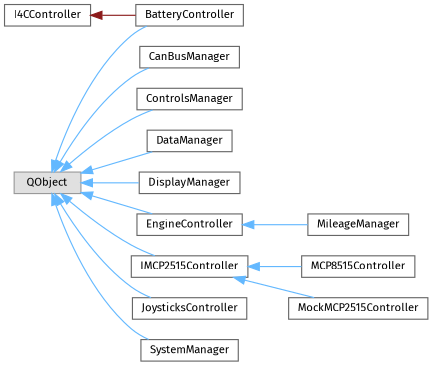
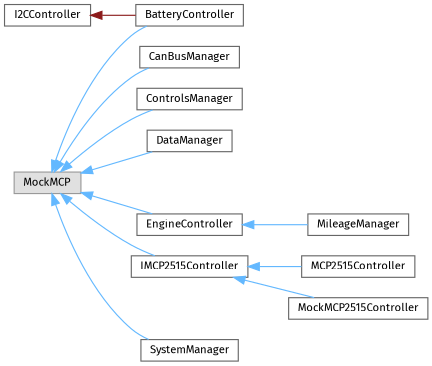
  digraph {
    fontname="Fira Sans"
    rankdir=LR
    node [color=grey40 fillcolor=white fontname="Fira Sans" fontsize=10 shape=box style=filled]
    edge [color=steelblue1 dir=back fontname="Fira Sans" fontsize=10 labelfontname=Helvetica labelfontsize=10 style=solid]
-   n1 [height=0.2 label=I4CController width=0.4]
+   n1 [height=0.2 label=I2CController width=0.4]
    n2 [height=0.2 label=BatteryController width=0.4]
-   n3 [color=grey60 fillcolor="#E0E0E0" height=0.2 label=QObject width=0.4]
+   n3 [color=grey60 fillcolor="#E0E0E0" height=0.2 label=MockMCP width=0.4]
    n4 [height=0.2 label=CanBusManager width=0.4]
    n5 [height=0.2 label=ControlsManager width=0.4]
    n6 [height=0.2 label=DataManager width=0.4]
-   n7 [height=0.2 label=DisplayManager width=0.4]
    n8 [height=0.2 label=EngineController width=0.4]
    n9 [height=0.2 label=IMCP2515Controller width=0.4]
-   n10 [height=0.2 label=JoysticksController width=0.4]
    n11 [height=0.2 label=SystemManager width=0.4]
    n12 [height=0.2 label=MileageManager width=0.4]
-   n13 [height=0.2 label=MCP8515Controller width=0.4]
+   n13 [height=0.2 label=MCP2515Controller width=0.4]
    n14 [height=0.2 label=MockMCP2515Controller width=0.4]
    n1 -> n2 [color=firebrick4]
    n3 -> n2
    n3 -> n4
    n3 -> n5
    n3 -> n6
-   n3 -> n7
    n3 -> n8
    n3 -> n9
-   n3 -> n10
    n3 -> n11
    n8 -> n12
    n9 -> n13
    n9 -> n14
  }
